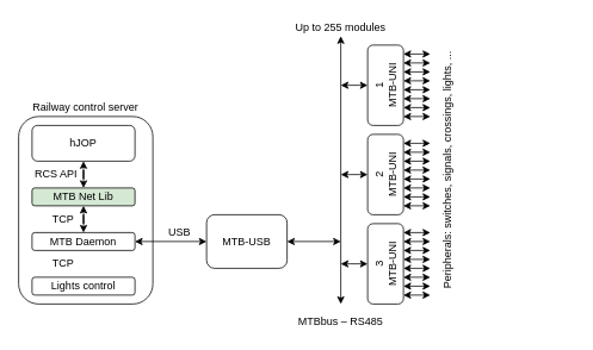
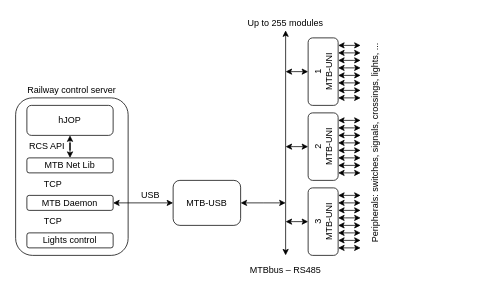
  <mxCell id="0" />
  <mxCell id="1" parent="0" />
  <mxCell id="2" value="" style="rounded=1;whiteSpace=wrap;html=1;" parent="1" vertex="1"><mxGeometry x="20" y="130" width="150" height="210" as="geometry" /></mxCell>
  <mxCell id="3" style="edgeStyle=orthogonalEdgeStyle;rounded=0;orthogonalLoop=1;jettySize=auto;html=1;startArrow=classic;startFill=1;" parent="1" source="4" edge="1"><mxGeometry relative="1" as="geometry"><mxPoint x="380" y="270" as="targetPoint" /></mxGeometry></mxCell>
  <mxCell id="4" value="MTB-USB" style="rounded=1;whiteSpace=wrap;html=1;" parent="1" vertex="1"><mxGeometry x="230" y="240" width="90" height="60" as="geometry" /></mxCell>
  <mxCell id="5" value="" style="endArrow=classic;startArrow=classic;html=1;entryX=0.5;entryY=1;entryDx=0;entryDy=0;" parent="1" target="8" edge="1"><mxGeometry width="50" height="50" relative="1" as="geometry"><mxPoint x="380" y="340" as="sourcePoint" /><mxPoint x="375" y="70" as="targetPoint" /></mxGeometry></mxCell>
  <mxCell id="6" value="MTBbus – RS485" style="text;html=1;align=center;verticalAlign=middle;whiteSpace=wrap;rounded=0;" parent="1" vertex="1"><mxGeometry x="320" y="350" width="120" height="20" as="geometry" /></mxCell>
  <mxCell id="7" value="&lt;div&gt;Peripherals: switches, signals, crossings, lights, ...&lt;/div&gt;" style="text;html=1;align=center;verticalAlign=middle;whiteSpace=wrap;rounded=0;rotation=-90;" parent="1" vertex="1"><mxGeometry x="360" y="180" width="280" height="20" as="geometry" /></mxCell>
  <mxCell id="8" value="Up to 255 modules" style="text;html=1;align=center;verticalAlign=middle;whiteSpace=wrap;rounded=0;" parent="1" vertex="1"><mxGeometry x="320" y="20" width="120" height="20" as="geometry" /></mxCell>
  <mxCell id="9" value="USB" style="text;html=1;align=center;verticalAlign=middle;whiteSpace=wrap;rounded=0;" parent="1" vertex="1"><mxGeometry x="180" y="250" width="40" height="20" as="geometry" /></mxCell>
  <mxCell id="10" style="edgeStyle=orthogonalEdgeStyle;rounded=0;orthogonalLoop=1;jettySize=auto;html=1;startArrow=classic;startFill=1;" parent="1" source="11" target="13" edge="1"><mxGeometry relative="1" as="geometry" /></mxCell>
  <mxCell id="11" value="hJOP" style="rounded=1;whiteSpace=wrap;html=1;" parent="1" vertex="1"><mxGeometry x="35" y="140" width="115" height="40" as="geometry" /></mxCell>
- <mxCell id="12" style="edgeStyle=orthogonalEdgeStyle;rounded=0;orthogonalLoop=1;jettySize=auto;html=1;entryX=0.5;entryY=0;entryDx=0;entryDy=0;startArrow=classic;startFill=1;" parent="1" source="13" target="15" edge="1"><mxGeometry relative="1" as="geometry" /></mxCell>
- <mxCell id="13" value="MTB Net Lib" style="rounded=1;whiteSpace=wrap;html=1;fillColor=#d5e8d4;" parent="1" vertex="1"><mxGeometry x="35" y="210" width="115" height="20" as="geometry" /></mxCell>
+ <mxCell id="13" value="MTB Net Lib" style="rounded=1;whiteSpace=wrap;html=1;" parent="1" vertex="1"><mxGeometry x="35" y="210" width="115" height="20" as="geometry" /></mxCell>
  <mxCell id="14" style="edgeStyle=orthogonalEdgeStyle;rounded=0;orthogonalLoop=1;jettySize=auto;html=1;startArrow=classic;startFill=1;" parent="1" edge="1"><mxGeometry relative="1" as="geometry"><mxPoint x="230" y="270" as="targetPoint" /><mxPoint x="150" y="270" as="sourcePoint" /></mxGeometry></mxCell>
  <mxCell id="15" value="MTB Daemon" style="rounded=1;whiteSpace=wrap;html=1;" parent="1" vertex="1"><mxGeometry x="35" y="260" width="115" height="20" as="geometry" /></mxCell>
  <mxCell id="16" value="RCS API" style="text;html=1;strokeColor=none;fillColor=none;align=center;verticalAlign=middle;whiteSpace=wrap;rounded=0;" parent="1" vertex="1"><mxGeometry x="32" y="185" width="60" height="20" as="geometry" /></mxCell>
  <mxCell id="17" value="TCP" style="text;html=1;strokeColor=none;fillColor=none;align=center;verticalAlign=middle;whiteSpace=wrap;rounded=0;" parent="1" vertex="1"><mxGeometry x="50" y="235" width="40" height="20" as="geometry" /></mxCell>
  <mxCell id="18" value="Railway control server" style="text;html=1;strokeColor=none;fillColor=none;align=center;verticalAlign=middle;whiteSpace=wrap;rounded=0;" parent="1" vertex="1"><mxGeometry x="30" y="110" width="130" height="20" as="geometry" /></mxCell>
  <mxCell id="19" value="" style="group;rotation=-90;" parent="1" vertex="1" connectable="0"><mxGeometry x="380" y="50" width="90" height="90" as="geometry" /></mxCell>
  <mxCell id="20" style="edgeStyle=orthogonalEdgeStyle;rounded=0;orthogonalLoop=1;jettySize=auto;html=1;startArrow=classic;startFill=1;" parent="19" source="21" edge="1"><mxGeometry relative="1" as="geometry"><mxPoint y="45" as="targetPoint" /></mxGeometry></mxCell>
  <mxCell id="21" value="&lt;div&gt;1&lt;br&gt;MTB-UNI&lt;/div&gt;" style="rounded=1;whiteSpace=wrap;html=1;rotation=-90;" parent="19" vertex="1"><mxGeometry x="5" y="25" width="90" height="40" as="geometry" /></mxCell>
  <mxCell id="22" style="edgeStyle=orthogonalEdgeStyle;rounded=0;orthogonalLoop=1;jettySize=auto;html=1;startArrow=classic;startFill=1;" parent="19" edge="1"><mxGeometry relative="1" as="geometry"><mxPoint x="100" y="70" as="targetPoint" /><mxPoint x="70" y="70" as="sourcePoint" /><Array as="points"><mxPoint x="90" y="70" /><mxPoint x="90" y="70" /></Array></mxGeometry></mxCell>
  <mxCell id="23" style="edgeStyle=orthogonalEdgeStyle;rounded=0;orthogonalLoop=1;jettySize=auto;html=1;startArrow=classic;startFill=1;" parent="19" edge="1"><mxGeometry relative="1" as="geometry"><mxPoint x="100" y="60" as="targetPoint" /><mxPoint x="70" y="60" as="sourcePoint" /><Array as="points"><mxPoint x="90" y="60" /><mxPoint x="90" y="60" /></Array></mxGeometry></mxCell>
  <mxCell id="24" style="edgeStyle=orthogonalEdgeStyle;rounded=0;orthogonalLoop=1;jettySize=auto;html=1;startArrow=classic;startFill=1;" parent="19" edge="1"><mxGeometry relative="1" as="geometry"><mxPoint x="100" y="50" as="targetPoint" /><mxPoint x="70" y="50" as="sourcePoint" /><Array as="points"><mxPoint x="90" y="50" /><mxPoint x="90" y="50" /></Array></mxGeometry></mxCell>
  <mxCell id="25" style="edgeStyle=orthogonalEdgeStyle;rounded=0;orthogonalLoop=1;jettySize=auto;html=1;startArrow=classic;startFill=1;" parent="19" edge="1"><mxGeometry relative="1" as="geometry"><mxPoint x="100" y="40" as="targetPoint" /><mxPoint x="70" y="40" as="sourcePoint" /><Array as="points"><mxPoint x="80" y="40" /><mxPoint x="80" y="40" /></Array></mxGeometry></mxCell>
  <mxCell id="26" style="edgeStyle=orthogonalEdgeStyle;rounded=0;orthogonalLoop=1;jettySize=auto;html=1;startArrow=classic;startFill=1;" parent="19" edge="1"><mxGeometry relative="1" as="geometry"><mxPoint x="100" y="30" as="targetPoint" /><mxPoint x="70" y="30" as="sourcePoint" /><Array as="points"><mxPoint x="90" y="30" /><mxPoint x="90" y="30" /></Array></mxGeometry></mxCell>
  <mxCell id="27" style="edgeStyle=orthogonalEdgeStyle;rounded=0;orthogonalLoop=1;jettySize=auto;html=1;startArrow=classic;startFill=1;" parent="19" edge="1"><mxGeometry relative="1" as="geometry"><mxPoint x="100" y="20" as="targetPoint" /><mxPoint x="70" y="20" as="sourcePoint" /><Array as="points"><mxPoint x="90" y="20" /><mxPoint x="90" y="20" /></Array></mxGeometry></mxCell>
  <mxCell id="28" style="edgeStyle=orthogonalEdgeStyle;rounded=0;orthogonalLoop=1;jettySize=auto;html=1;startArrow=classic;startFill=1;" parent="19" edge="1"><mxGeometry relative="1" as="geometry"><mxPoint x="100" y="10" as="targetPoint" /><mxPoint x="70" y="10" as="sourcePoint" /><Array as="points"><mxPoint x="90" y="10" /><mxPoint x="90" y="10" /></Array></mxGeometry></mxCell>
  <mxCell id="29" style="edgeStyle=orthogonalEdgeStyle;rounded=0;orthogonalLoop=1;jettySize=auto;html=1;startArrow=classic;startFill=1;" parent="19" edge="1"><mxGeometry relative="1" as="geometry"><mxPoint x="100" y="80" as="targetPoint" /><mxPoint x="70" y="80" as="sourcePoint" /><Array as="points"><mxPoint x="90" y="80" /><mxPoint x="90" y="80" /></Array></mxGeometry></mxCell>
  <mxCell id="30" value="" style="group;rotation=-90;" parent="1" vertex="1" connectable="0"><mxGeometry x="380" y="150" width="90" height="90" as="geometry" /></mxCell>
  <mxCell id="31" style="edgeStyle=orthogonalEdgeStyle;rounded=0;orthogonalLoop=1;jettySize=auto;html=1;startArrow=classic;startFill=1;" parent="30" source="32" edge="1"><mxGeometry relative="1" as="geometry"><mxPoint y="45" as="targetPoint" /></mxGeometry></mxCell>
  <mxCell id="32" value="&lt;div&gt;2&lt;br&gt;MTB-UNI&lt;/div&gt;" style="rounded=1;whiteSpace=wrap;html=1;rotation=-90;" parent="30" vertex="1"><mxGeometry x="5" y="25" width="90" height="40" as="geometry" /></mxCell>
  <mxCell id="33" style="edgeStyle=orthogonalEdgeStyle;rounded=0;orthogonalLoop=1;jettySize=auto;html=1;startArrow=classic;startFill=1;" parent="30" edge="1"><mxGeometry relative="1" as="geometry"><mxPoint x="100" y="70" as="targetPoint" /><mxPoint x="70" y="70" as="sourcePoint" /><Array as="points"><mxPoint x="90" y="70" /><mxPoint x="90" y="70" /></Array></mxGeometry></mxCell>
  <mxCell id="34" style="edgeStyle=orthogonalEdgeStyle;rounded=0;orthogonalLoop=1;jettySize=auto;html=1;startArrow=classic;startFill=1;" parent="30" edge="1"><mxGeometry relative="1" as="geometry"><mxPoint x="100" y="60" as="targetPoint" /><mxPoint x="70" y="60" as="sourcePoint" /><Array as="points"><mxPoint x="90" y="60" /><mxPoint x="90" y="60" /></Array></mxGeometry></mxCell>
  <mxCell id="35" style="edgeStyle=orthogonalEdgeStyle;rounded=0;orthogonalLoop=1;jettySize=auto;html=1;startArrow=classic;startFill=1;" parent="30" edge="1"><mxGeometry relative="1" as="geometry"><mxPoint x="100" y="50" as="targetPoint" /><mxPoint x="70" y="50" as="sourcePoint" /><Array as="points"><mxPoint x="90" y="50" /><mxPoint x="90" y="50" /></Array></mxGeometry></mxCell>
  <mxCell id="36" style="edgeStyle=orthogonalEdgeStyle;rounded=0;orthogonalLoop=1;jettySize=auto;html=1;startArrow=classic;startFill=1;" parent="30" edge="1"><mxGeometry relative="1" as="geometry"><mxPoint x="100" y="40" as="targetPoint" /><mxPoint x="70" y="40" as="sourcePoint" /><Array as="points"><mxPoint x="80" y="40" /><mxPoint x="80" y="40" /></Array></mxGeometry></mxCell>
  <mxCell id="37" style="edgeStyle=orthogonalEdgeStyle;rounded=0;orthogonalLoop=1;jettySize=auto;html=1;startArrow=classic;startFill=1;" parent="30" edge="1"><mxGeometry relative="1" as="geometry"><mxPoint x="100" y="30" as="targetPoint" /><mxPoint x="70" y="30" as="sourcePoint" /><Array as="points"><mxPoint x="90" y="30" /><mxPoint x="90" y="30" /></Array></mxGeometry></mxCell>
  <mxCell id="38" style="edgeStyle=orthogonalEdgeStyle;rounded=0;orthogonalLoop=1;jettySize=auto;html=1;startArrow=classic;startFill=1;" parent="30" edge="1"><mxGeometry relative="1" as="geometry"><mxPoint x="100" y="20" as="targetPoint" /><mxPoint x="70" y="20" as="sourcePoint" /><Array as="points"><mxPoint x="90" y="20" /><mxPoint x="90" y="20" /></Array></mxGeometry></mxCell>
  <mxCell id="39" style="edgeStyle=orthogonalEdgeStyle;rounded=0;orthogonalLoop=1;jettySize=auto;html=1;startArrow=classic;startFill=1;" parent="30" edge="1"><mxGeometry relative="1" as="geometry"><mxPoint x="100" y="10" as="targetPoint" /><mxPoint x="70" y="10" as="sourcePoint" /><Array as="points"><mxPoint x="90" y="10" /><mxPoint x="90" y="10" /></Array></mxGeometry></mxCell>
  <mxCell id="40" style="edgeStyle=orthogonalEdgeStyle;rounded=0;orthogonalLoop=1;jettySize=auto;html=1;startArrow=classic;startFill=1;" parent="30" edge="1"><mxGeometry relative="1" as="geometry"><mxPoint x="100" y="80" as="targetPoint" /><mxPoint x="70" y="80" as="sourcePoint" /><Array as="points"><mxPoint x="90" y="80" /><mxPoint x="90" y="80" /></Array></mxGeometry></mxCell>
  <mxCell id="41" value="" style="group;rotation=-90;" parent="1" vertex="1" connectable="0"><mxGeometry x="380" y="250" width="90" height="90" as="geometry" /></mxCell>
  <mxCell id="42" style="edgeStyle=orthogonalEdgeStyle;rounded=0;orthogonalLoop=1;jettySize=auto;html=1;startArrow=classic;startFill=1;" parent="41" source="43" edge="1"><mxGeometry relative="1" as="geometry"><mxPoint y="45" as="targetPoint" /></mxGeometry></mxCell>
  <mxCell id="43" value="3&lt;br&gt;MTB-UNI" style="rounded=1;whiteSpace=wrap;html=1;rotation=-90;" parent="41" vertex="1"><mxGeometry x="5" y="25" width="90" height="40" as="geometry" /></mxCell>
  <mxCell id="44" style="edgeStyle=orthogonalEdgeStyle;rounded=0;orthogonalLoop=1;jettySize=auto;html=1;startArrow=classic;startFill=1;" parent="41" edge="1"><mxGeometry relative="1" as="geometry"><mxPoint x="100" y="70" as="targetPoint" /><mxPoint x="70" y="70" as="sourcePoint" /><Array as="points"><mxPoint x="90" y="70" /><mxPoint x="90" y="70" /></Array></mxGeometry></mxCell>
  <mxCell id="45" style="edgeStyle=orthogonalEdgeStyle;rounded=0;orthogonalLoop=1;jettySize=auto;html=1;startArrow=classic;startFill=1;" parent="41" edge="1"><mxGeometry relative="1" as="geometry"><mxPoint x="100" y="60" as="targetPoint" /><mxPoint x="70" y="60" as="sourcePoint" /><Array as="points"><mxPoint x="90" y="60" /><mxPoint x="90" y="60" /></Array></mxGeometry></mxCell>
  <mxCell id="46" style="edgeStyle=orthogonalEdgeStyle;rounded=0;orthogonalLoop=1;jettySize=auto;html=1;startArrow=classic;startFill=1;" parent="41" edge="1"><mxGeometry relative="1" as="geometry"><mxPoint x="100" y="50" as="targetPoint" /><mxPoint x="70" y="50" as="sourcePoint" /><Array as="points"><mxPoint x="90" y="50" /><mxPoint x="90" y="50" /></Array></mxGeometry></mxCell>
  <mxCell id="47" style="edgeStyle=orthogonalEdgeStyle;rounded=0;orthogonalLoop=1;jettySize=auto;html=1;startArrow=classic;startFill=1;" parent="41" edge="1"><mxGeometry relative="1" as="geometry"><mxPoint x="100" y="40" as="targetPoint" /><mxPoint x="70" y="40" as="sourcePoint" /><Array as="points"><mxPoint x="80" y="40" /><mxPoint x="80" y="40" /></Array></mxGeometry></mxCell>
  <mxCell id="48" style="edgeStyle=orthogonalEdgeStyle;rounded=0;orthogonalLoop=1;jettySize=auto;html=1;startArrow=classic;startFill=1;" parent="41" edge="1"><mxGeometry relative="1" as="geometry"><mxPoint x="100" y="30" as="targetPoint" /><mxPoint x="70" y="30" as="sourcePoint" /><Array as="points"><mxPoint x="90" y="30" /><mxPoint x="90" y="30" /></Array></mxGeometry></mxCell>
  <mxCell id="49" style="edgeStyle=orthogonalEdgeStyle;rounded=0;orthogonalLoop=1;jettySize=auto;html=1;startArrow=classic;startFill=1;" parent="41" edge="1"><mxGeometry relative="1" as="geometry"><mxPoint x="100" y="20" as="targetPoint" /><mxPoint x="70" y="20" as="sourcePoint" /><Array as="points"><mxPoint x="90" y="20" /><mxPoint x="90" y="20" /></Array></mxGeometry></mxCell>
  <mxCell id="50" style="edgeStyle=orthogonalEdgeStyle;rounded=0;orthogonalLoop=1;jettySize=auto;html=1;startArrow=classic;startFill=1;" parent="41" edge="1"><mxGeometry relative="1" as="geometry"><mxPoint x="100" y="10" as="targetPoint" /><mxPoint x="70" y="10" as="sourcePoint" /><Array as="points"><mxPoint x="90" y="10" /><mxPoint x="90" y="10" /></Array></mxGeometry></mxCell>
  <mxCell id="51" style="edgeStyle=orthogonalEdgeStyle;rounded=0;orthogonalLoop=1;jettySize=auto;html=1;startArrow=classic;startFill=1;" parent="41" edge="1"><mxGeometry relative="1" as="geometry"><mxPoint x="100" y="80" as="targetPoint" /><mxPoint x="70" y="80" as="sourcePoint" /><Array as="points"><mxPoint x="90" y="80" /><mxPoint x="90" y="80" /></Array></mxGeometry></mxCell>
  <mxCell id="52" value="Lights control" style="rounded=1;whiteSpace=wrap;html=1;" parent="1" vertex="1"><mxGeometry x="35" y="310" width="115" height="20" as="geometry" /></mxCell>
  <mxCell id="53" value="TCP" style="text;html=1;strokeColor=none;fillColor=none;align=center;verticalAlign=middle;whiteSpace=wrap;rounded=0;" parent="1" vertex="1"><mxGeometry x="50" y="285" width="40" height="20" as="geometry" /></mxCell>
